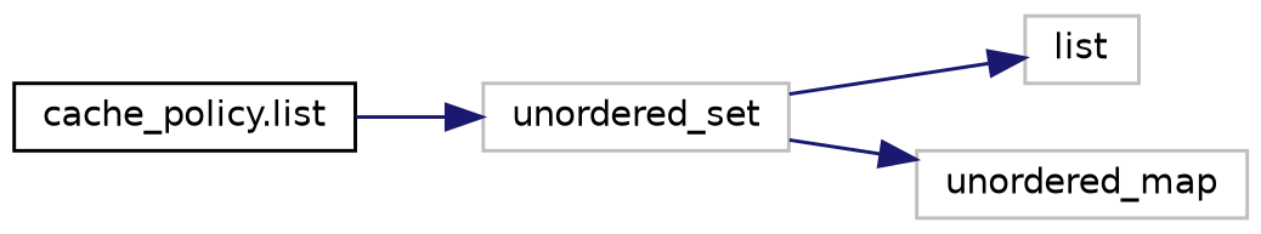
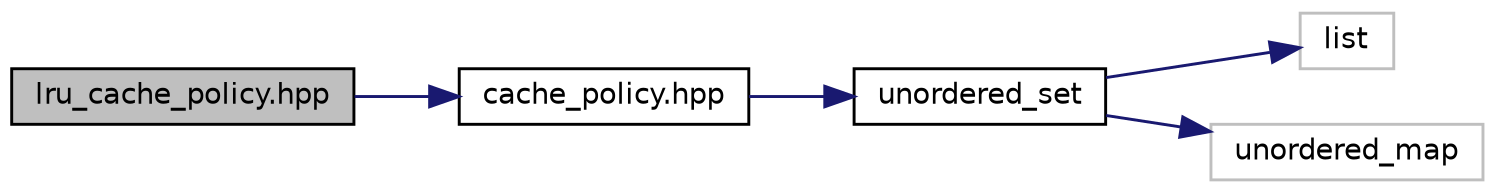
  digraph {
    rankdir=LR
    node [color=grey75 fillcolor=white fontname=Helvetica fontsize=10 shape=record style=filled]
    edge [color=midnightblue fontname=Helvetica fontsize=10 labelfontname=Helvetica labelfontsize=10 style=solid]
-   n2 [color=black height=0.2 label="cache_policy.list" width=0.4]
-   n3 [height=0.2 label=unordered_set width=0.4]
+   n1 [color=black fillcolor=grey75 fontcolor=black height=0.2 label="lru_cache_policy.hpp" width=0.4]
+   n2 [color=black height=0.2 label="cache_policy.hpp" width=0.4]
+   n3 [color=black height=0.2 label=unordered_set width=0.4]
    n4 [height=0.2 label=list width=0.4]
    n5 [height=0.2 label=unordered_map width=0.4]
+   n1 -> n2
    n2 -> n3
    n3 -> n4
    n3 -> n5
  }
